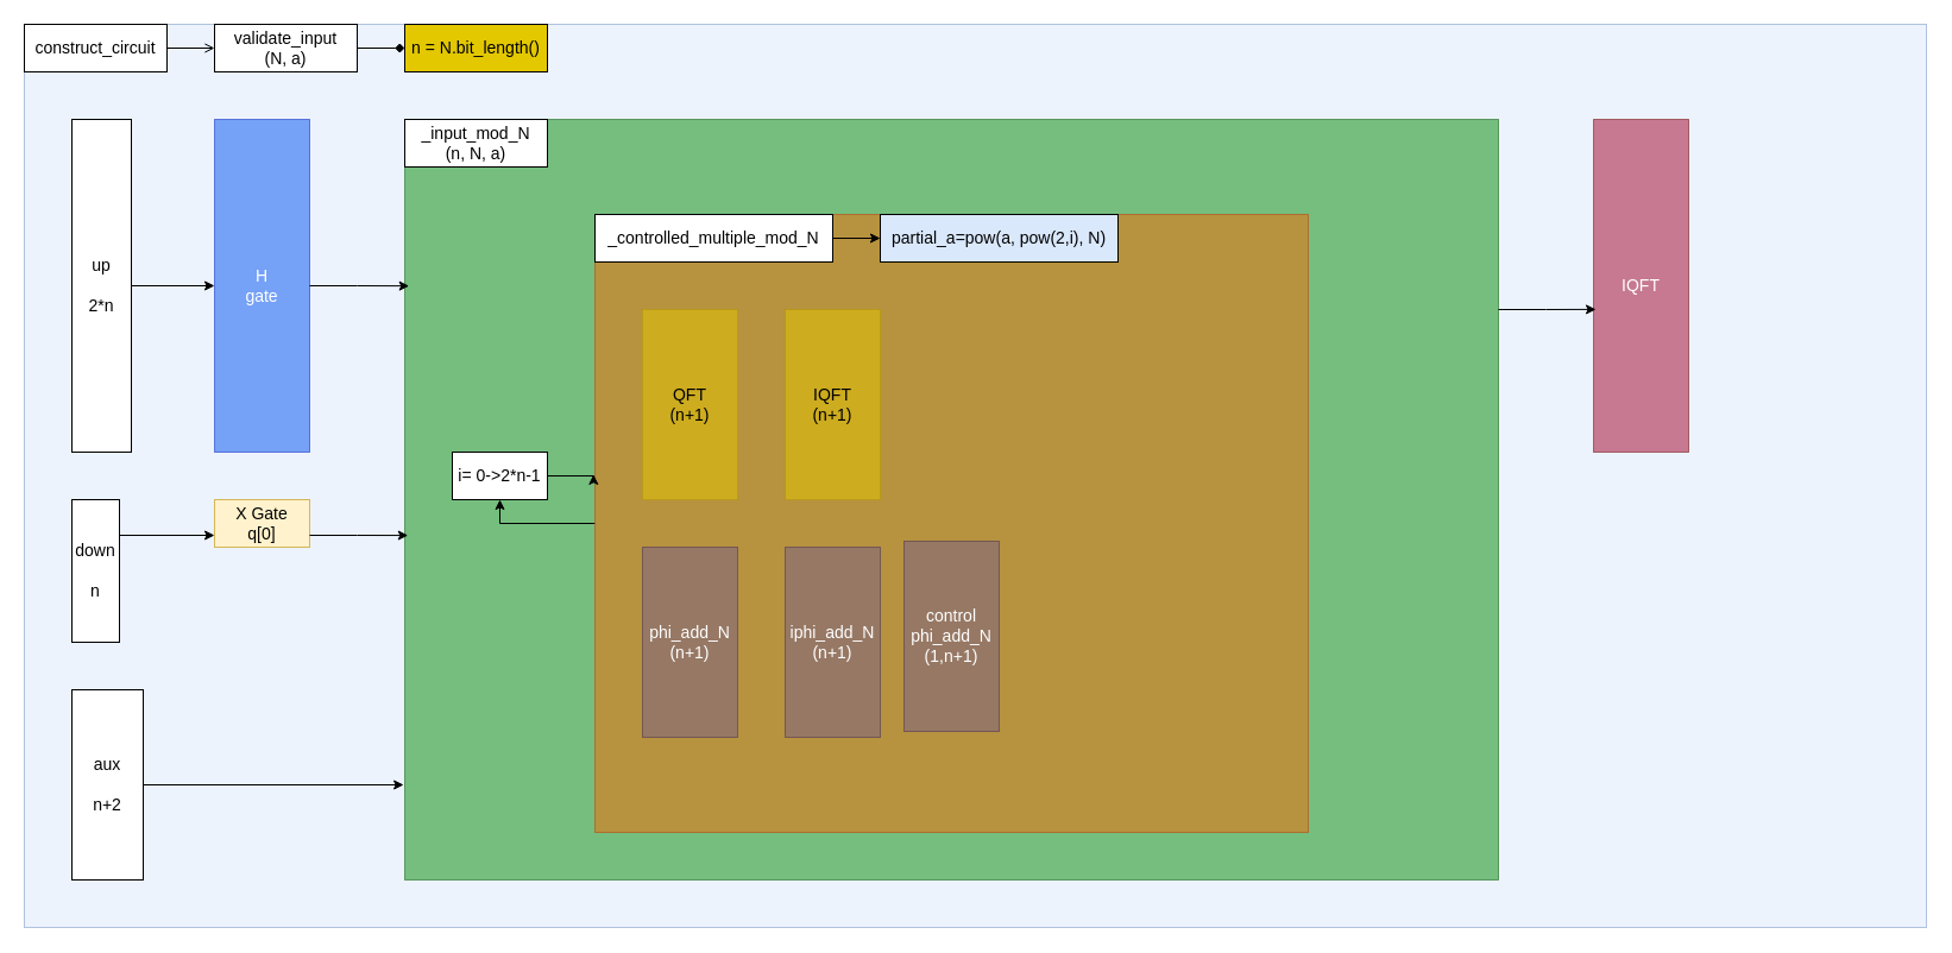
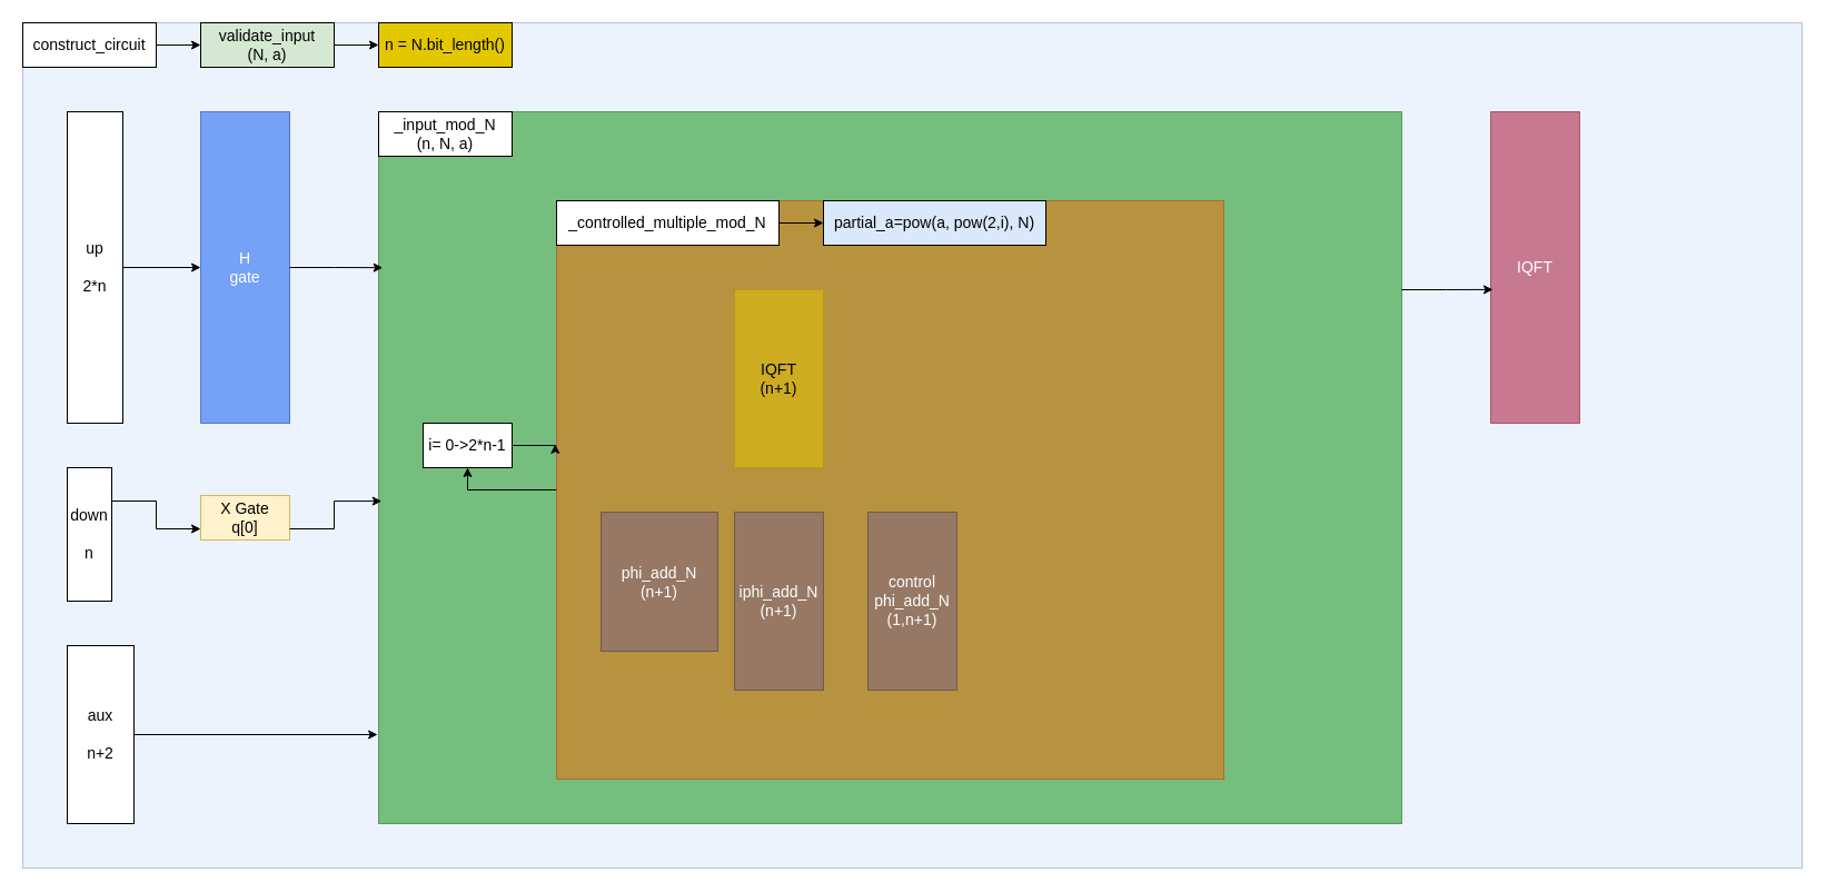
  <mxCell id="0" />
  <mxCell id="1" parent="0" />
  <mxCell id="2" value="" style="rounded=0;whiteSpace=wrap;html=1;fillColor=#DAE8FC;strokeColor=#6c8ebf;fillOpacity=50;strokeOpacity=50;" vertex="1" parent="1"><mxGeometry x="20" y="20" width="1600" height="760" as="geometry" /></mxCell>
- <mxCell id="3" style="edgeStyle=orthogonalEdgeStyle;rounded=0;orthogonalLoop=1;jettySize=auto;html=1;exitX=1;exitY=0.5;exitDx=0;exitDy=0;entryX=0;entryY=0.5;entryDx=0;entryDy=0;endArrow=open;" edge="1" parent="1" source="4" target="6"><mxGeometry relative="1" as="geometry" /></mxCell>
+ <mxCell id="3" style="edgeStyle=orthogonalEdgeStyle;rounded=0;orthogonalLoop=1;jettySize=auto;html=1;exitX=1;exitY=0.5;exitDx=0;exitDy=0;entryX=0;entryY=0.5;entryDx=0;entryDy=0;" edge="1" parent="1" source="4" target="6"><mxGeometry relative="1" as="geometry" /></mxCell>
  <mxCell id="4" value="construct_circuit" style="rounded=0;whiteSpace=wrap;html=1;fontSize=14;" vertex="1" parent="1"><mxGeometry x="20" y="20" width="120" height="40" as="geometry" /></mxCell>
- <mxCell id="5" style="edgeStyle=orthogonalEdgeStyle;rounded=0;orthogonalLoop=1;jettySize=auto;html=1;exitX=1;exitY=0.5;exitDx=0;exitDy=0;entryX=0;entryY=0.5;entryDx=0;entryDy=0;endArrow=diamond;" edge="1" parent="1" source="6" target="7"><mxGeometry relative="1" as="geometry" /></mxCell>
- <mxCell id="6" value="validate_input&lt;div&gt;(N, a)&lt;/div&gt;" style="rounded=0;whiteSpace=wrap;html=1;fontSize=14;" vertex="1" parent="1"><mxGeometry x="180" y="20" width="120" height="40" as="geometry" /></mxCell>
+ <mxCell id="5" style="edgeStyle=orthogonalEdgeStyle;rounded=0;orthogonalLoop=1;jettySize=auto;html=1;exitX=1;exitY=0.5;exitDx=0;exitDy=0;entryX=0;entryY=0.5;entryDx=0;entryDy=0;" edge="1" parent="1" source="6" target="7"><mxGeometry relative="1" as="geometry" /></mxCell>
+ <mxCell id="6" value="validate_input&lt;div&gt;(N, a)&lt;/div&gt;" style="rounded=0;whiteSpace=wrap;html=1;fontSize=14;fillColor=#d5e8d4;" vertex="1" parent="1"><mxGeometry x="180" y="20" width="120" height="40" as="geometry" /></mxCell>
  <mxCell id="7" value="n = N.bit_length()" style="rounded=0;whiteSpace=wrap;html=1;fontSize=14;fillColor=#e3c800;" vertex="1" parent="1"><mxGeometry x="340" y="20" width="120" height="40" as="geometry" /></mxCell>
  <mxCell id="8" style="edgeStyle=orthogonalEdgeStyle;rounded=0;orthogonalLoop=1;jettySize=auto;html=1;entryX=0;entryY=0.5;entryDx=0;entryDy=0;" edge="1" parent="1" source="9" target="13"><mxGeometry relative="1" as="geometry" /></mxCell>
  <mxCell id="9" value="&lt;font&gt;up&lt;/font&gt;&lt;div&gt;&lt;br&gt;&lt;div&gt;&lt;font&gt;2*n&lt;/font&gt;&lt;/div&gt;&lt;/div&gt;" style="rounded=0;whiteSpace=wrap;html=1;fontSize=14;" vertex="1" parent="1"><mxGeometry x="60" y="100" width="50" height="280" as="geometry" /></mxCell>
  <mxCell id="10" style="edgeStyle=orthogonalEdgeStyle;rounded=0;orthogonalLoop=1;jettySize=auto;html=1;exitX=1;exitY=0.25;exitDx=0;exitDy=0;entryX=0;entryY=0.75;entryDx=0;entryDy=0;" edge="1" parent="1" source="11" target="14"><mxGeometry relative="1" as="geometry" /></mxCell>
  <mxCell id="11" value="&lt;font&gt;down&lt;/font&gt;&lt;div&gt;&lt;br&gt;&lt;div&gt;&lt;font&gt;n&lt;/font&gt;&lt;/div&gt;&lt;/div&gt;" style="rounded=0;whiteSpace=wrap;html=1;fontSize=14;" vertex="1" parent="1"><mxGeometry x="60" y="420" width="40" height="120" as="geometry" /></mxCell>
  <mxCell id="12" value="&lt;font&gt;aux&lt;/font&gt;&lt;div&gt;&lt;br&gt;&lt;div&gt;&lt;font&gt;n+2&lt;/font&gt;&lt;/div&gt;&lt;/div&gt;" style="rounded=0;whiteSpace=wrap;html=1;fontSize=14;" vertex="1" parent="1"><mxGeometry x="60" y="580" width="60" height="160" as="geometry" /></mxCell>
  <mxCell id="13" value="H&lt;div&gt;gate&lt;/div&gt;" style="rounded=0;whiteSpace=wrap;html=1;fontSize=14;fillColor=#0050ef;fontColor=#ffffff;strokeColor=#001DBC;fillOpacity=50;strokeOpacity=50;" vertex="1" parent="1"><mxGeometry x="180" y="100" width="80" height="280" as="geometry" /></mxCell>
- <mxCell id="14" value="&lt;div&gt;X&amp;nbsp;&lt;span style=&quot;background-color: transparent; color: light-dark(rgb(0, 0, 0), rgb(255, 255, 255));&quot;&gt;Gate&lt;/span&gt;&lt;/div&gt;&lt;div&gt;&lt;span style=&quot;background-color: transparent; color: light-dark(rgb(0, 0, 0), rgb(255, 255, 255));&quot;&gt;q[0]&lt;/span&gt;&lt;/div&gt;" style="rounded=0;whiteSpace=wrap;html=1;fontSize=14;fillColor=#fff2cc;strokeColor=#d6b656;" vertex="1" parent="1"><mxGeometry x="180" y="420" width="80" height="40" as="geometry" /></mxCell>
+ <mxCell id="14" value="&lt;div&gt;X&amp;nbsp;&lt;span style=&quot;background-color: transparent; color: light-dark(rgb(0, 0, 0), rgb(255, 255, 255));&quot;&gt;Gate&lt;/span&gt;&lt;/div&gt;&lt;div&gt;&lt;span style=&quot;background-color: transparent; color: light-dark(rgb(0, 0, 0), rgb(255, 255, 255));&quot;&gt;q[0]&lt;/span&gt;&lt;/div&gt;" style="rounded=0;whiteSpace=wrap;html=1;fontSize=14;fillColor=#fff2cc;strokeColor=#d6b656;" vertex="1" parent="1"><mxGeometry x="180" y="445" width="80" height="40" as="geometry" /></mxCell>
  <mxCell id="15" value="" style="rounded=0;whiteSpace=wrap;html=1;fillColor=#008a00;fontColor=#ffffff;strokeColor=#005700;fillOpacity=50;strokeOpacity=50;" vertex="1" parent="1"><mxGeometry x="340" y="100" width="920" height="640" as="geometry" /></mxCell>
  <mxCell id="16" value="_input_mod_N&lt;div&gt;(n, N, a)&lt;/div&gt;" style="rounded=0;whiteSpace=wrap;html=1;fontSize=14;" vertex="1" parent="1"><mxGeometry x="340" y="100" width="120" height="40" as="geometry" /></mxCell>
  <mxCell id="17" style="edgeStyle=orthogonalEdgeStyle;rounded=0;orthogonalLoop=1;jettySize=auto;html=1;entryX=0.004;entryY=0.219;entryDx=0;entryDy=0;entryPerimeter=0;" edge="1" parent="1" source="13" target="15"><mxGeometry relative="1" as="geometry" /></mxCell>
  <mxCell id="18" style="edgeStyle=orthogonalEdgeStyle;rounded=0;orthogonalLoop=1;jettySize=auto;html=1;exitX=1;exitY=0.75;exitDx=0;exitDy=0;entryX=0.003;entryY=0.547;entryDx=0;entryDy=0;entryPerimeter=0;" edge="1" parent="1" source="14" target="15"><mxGeometry relative="1" as="geometry" /></mxCell>
  <mxCell id="19" style="edgeStyle=orthogonalEdgeStyle;rounded=0;orthogonalLoop=1;jettySize=auto;html=1;entryX=-0.001;entryY=0.875;entryDx=0;entryDy=0;entryPerimeter=0;" edge="1" parent="1" source="12" target="15"><mxGeometry relative="1" as="geometry" /></mxCell>
  <mxCell id="20" value="IQFT" style="rounded=0;whiteSpace=wrap;html=1;fontSize=14;fillColor=#a20025;fontColor=#ffffff;strokeColor=#6F0000;fillOpacity=50;strokeOpacity=50;" vertex="1" parent="1"><mxGeometry x="1340" y="100" width="80" height="280" as="geometry" /></mxCell>
  <mxCell id="21" style="edgeStyle=orthogonalEdgeStyle;rounded=0;orthogonalLoop=1;jettySize=auto;html=1;exitX=1;exitY=0.25;exitDx=0;exitDy=0;entryX=0.025;entryY=0.571;entryDx=0;entryDy=0;entryPerimeter=0;" edge="1" parent="1" source="15" target="20"><mxGeometry relative="1" as="geometry" /></mxCell>
  <mxCell id="22" style="edgeStyle=orthogonalEdgeStyle;rounded=0;orthogonalLoop=1;jettySize=auto;html=1;entryX=0.5;entryY=1;entryDx=0;entryDy=0;" edge="1" parent="1" source="23" target="32"><mxGeometry relative="1" as="geometry" /></mxCell>
  <mxCell id="23" value="" style="rounded=0;whiteSpace=wrap;html=1;fillColor=#fa6800;fontColor=#000000;strokeColor=#C73500;fillOpacity=50;strokeOpacity=50;" vertex="1" parent="1"><mxGeometry x="500" y="180" width="600" height="520" as="geometry" /></mxCell>
  <mxCell id="24" style="edgeStyle=orthogonalEdgeStyle;rounded=0;orthogonalLoop=1;jettySize=auto;html=1;exitX=1;exitY=0.5;exitDx=0;exitDy=0;entryX=0;entryY=0.5;entryDx=0;entryDy=0;" edge="1" parent="1" source="25" target="31"><mxGeometry relative="1" as="geometry" /></mxCell>
  <mxCell id="25" value="_controlled_multiple_mod_N" style="rounded=0;whiteSpace=wrap;html=1;fontSize=14;" vertex="1" parent="1"><mxGeometry x="500" y="180" width="200" height="40" as="geometry" /></mxCell>
- <mxCell id="26" value="QFT&lt;div&gt;(n+1)&lt;/div&gt;" style="rounded=0;whiteSpace=wrap;html=1;fontSize=14;fillColor=#e3c800;fontColor=#000000;strokeColor=#B09500;fillOpacity=50;strokeOpacity=50;" vertex="1" parent="1"><mxGeometry x="540" y="260" width="80" height="160" as="geometry" /></mxCell>
  <mxCell id="27" value="IQFT&lt;div&gt;(n+1)&lt;/div&gt;" style="rounded=0;whiteSpace=wrap;html=1;fontSize=14;fillColor=#e3c800;fontColor=#000000;strokeColor=#B09500;fillOpacity=50;strokeOpacity=50;" vertex="1" parent="1"><mxGeometry x="660" y="260" width="80" height="160" as="geometry" /></mxCell>
- <mxCell id="28" value="phi_add_N&lt;br&gt;&lt;div&gt;(n+1)&lt;/div&gt;" style="rounded=0;whiteSpace=wrap;html=1;fontSize=14;fillColor=#76608a;fontColor=#ffffff;strokeColor=#432D57;fillOpacity=50;strokeOpacity=50;" vertex="1" parent="1"><mxGeometry x="540" y="460" width="80" height="160" as="geometry" /></mxCell>
+ <mxCell id="28" value="phi_add_N&lt;br&gt;&lt;div&gt;(n+1)&lt;/div&gt;" style="rounded=0;whiteSpace=wrap;html=1;fontSize=14;fillColor=#76608a;fontColor=#ffffff;strokeColor=#432D57;fillOpacity=50;strokeOpacity=50;" vertex="1" parent="1"><mxGeometry x="540" y="460" width="105" height="125" as="geometry" /></mxCell>
  <mxCell id="29" value="iphi_add_N&lt;br&gt;&lt;div&gt;(n+1)&lt;/div&gt;" style="rounded=0;whiteSpace=wrap;html=1;fontSize=14;fillColor=#76608a;fontColor=#ffffff;strokeColor=#432D57;fillOpacity=50;strokeOpacity=50;" vertex="1" parent="1"><mxGeometry x="660" y="460" width="80" height="160" as="geometry" /></mxCell>
- <mxCell id="30" value="&lt;div&gt;control&lt;/div&gt;phi_add_N&lt;br&gt;&lt;div&gt;(1,n+1)&lt;/div&gt;" style="rounded=0;whiteSpace=wrap;html=1;fontSize=14;fillColor=#76608a;fontColor=#ffffff;strokeColor=#432D57;fillOpacity=50;strokeOpacity=50;" vertex="1" parent="1"><mxGeometry x="760" y="455" width="80" height="160" as="geometry" /></mxCell>
+ <mxCell id="30" value="&lt;div&gt;control&lt;/div&gt;phi_add_N&lt;br&gt;&lt;div&gt;(1,n+1)&lt;/div&gt;" style="rounded=0;whiteSpace=wrap;html=1;fontSize=14;fillColor=#76608a;fontColor=#ffffff;strokeColor=#432D57;fillOpacity=50;strokeOpacity=50;" vertex="1" parent="1"><mxGeometry x="780" y="460" width="80" height="160" as="geometry" /></mxCell>
  <mxCell id="31" value="partial_a=pow(a, pow(2,i), N)" style="rounded=0;whiteSpace=wrap;html=1;fontSize=14;fillColor=#dae8fc;" vertex="1" parent="1"><mxGeometry x="740" y="180" width="200" height="40" as="geometry" /></mxCell>
  <mxCell id="32" value="&lt;font style=&quot;font-size: 14px;&quot;&gt;i=&amp;nbsp;&lt;/font&gt;&lt;span style=&quot;font-size: 14px; background-color: transparent; color: light-dark(rgb(0, 0, 0), rgb(255, 255, 255));&quot;&gt;0-&amp;gt;2*n-1&lt;/span&gt;" style="rounded=0;whiteSpace=wrap;html=1;" vertex="1" parent="1"><mxGeometry x="380" y="380" width="80" height="40" as="geometry" /></mxCell>
  <mxCell id="33" style="edgeStyle=orthogonalEdgeStyle;rounded=0;orthogonalLoop=1;jettySize=auto;html=1;exitX=1;exitY=0.5;exitDx=0;exitDy=0;entryX=-0.002;entryY=0.421;entryDx=0;entryDy=0;entryPerimeter=0;" edge="1" parent="1" source="32" target="23"><mxGeometry relative="1" as="geometry" /></mxCell>
